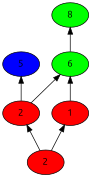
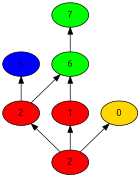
  digraph {
    fontname=Ubuntu
    fontsize=24
    rankdir=BT
    node [fillcolor=red fontname=Ubuntu shape=ellipse style=filled]
    edge [arrowhead=normal color=black fontname=Ubuntu style=solid]
    n1 [label=2]
    n2 [label=2]
    n3 [label=1]
+   n4 [fillcolor=gold label=0]
    5 [fillcolor=blue]
    6 [fillcolor=green]
-   7 [fillcolor=green label=8]
+   7 [fillcolor=green]
    n1 -> n2
    n1 -> n3
+   n1 -> n4
    n2 -> 5
    n2 -> 6
    n3 -> 6
    6 -> 7
  }
